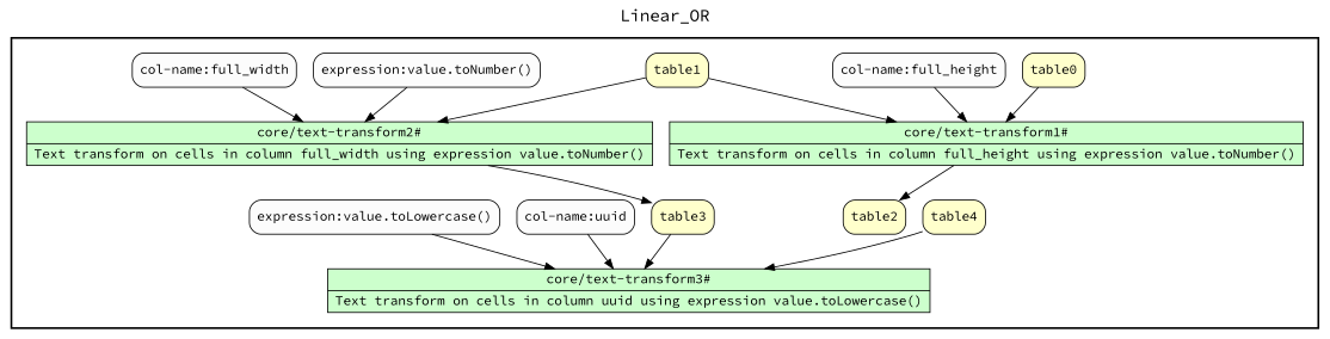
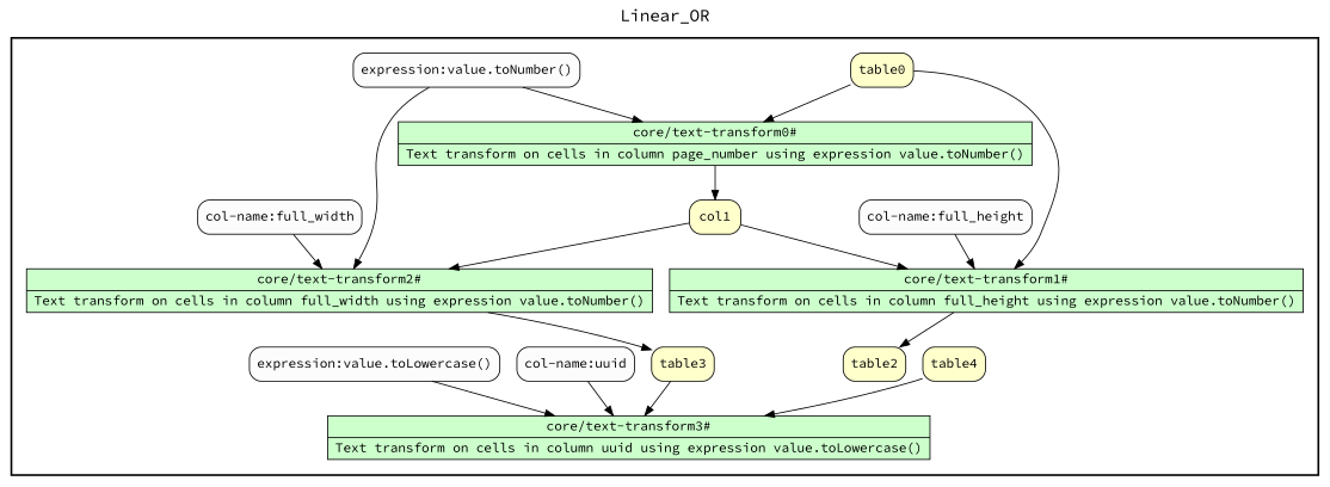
  digraph {
    fontname="Source Code Pro"
    fontsize=18
    label=Linear_OR
    labelloc=t
    rankdir=TB
    node [fillcolor="#FFFFCC" fontname="Source Code Pro" peripheries=1 shape=box style="rounded,filled"]
    edge [fontname="Source Code Pro"]
-   table1
+   n1 [fillcolor="#CCFFCC" label="{<f0> core/text-transform0# |<f1> Text transform on cells in column page_number using expression value.toNumber()}" rankdir=LR shape=record style=filled]
+   table1 [label=col1]
    n3 [fillcolor="#CCFFCC" label="{<f0> core/text-transform1# |<f1> Text transform on cells in column full_height using expression value.toNumber()}" rankdir=LR shape=record style=filled]
    table2
    n5 [fillcolor="#CCFFCC" label="{<f0> core/text-transform2# |<f1> Text transform on cells in column full_width using expression value.toNumber()}" rankdir=LR shape=record style=filled]
    table3
    n7 [fillcolor="#CCFFCC" label="{<f0> core/text-transform3# |<f1> Text transform on cells in column uuid using expression value.toLowercase()}" rankdir=LR shape=record style=filled]
    table4
    table0
    "expression:value.toNumber()" [fillcolor="#FCFCFC"]
    "col-name:full_height" [fillcolor="#FCFCFC"]
    "col-name:full_width" [fillcolor="#FCFCFC"]
    "col-name:uuid" [fillcolor="#FCFCFC"]
    "expression:value.toLowercase()" [fillcolor="#FCFCFC"]
    subgraph cluster_1 {
      color=black
      label=""
      penwidth=2
      subgraph cluster_2 {
        color=black
        label=""
        penwidth=0
+       n1
        table1
        n3
        table2
        n5
        table3
        n7
        table4
        table0
        "expression:value.toNumber()"
        "col-name:full_height"
        "col-name:full_width"
        "col-name:uuid"
        "expression:value.toLowercase()"
      }
    }
+   n1 -> table1
    table1 -> n3
    table1 -> n5
    n3 -> table2
    n5 -> table3
    table3 -> n7
    table4 -> n7
+   table0 -> n1
    table0 -> n3
+   "expression:value.toNumber()" -> n1
    "expression:value.toNumber()" -> n5
    "col-name:full_height" -> n3
    "col-name:full_width" -> n5
    "col-name:uuid" -> n7
    "expression:value.toLowercase()" -> n7
  }
